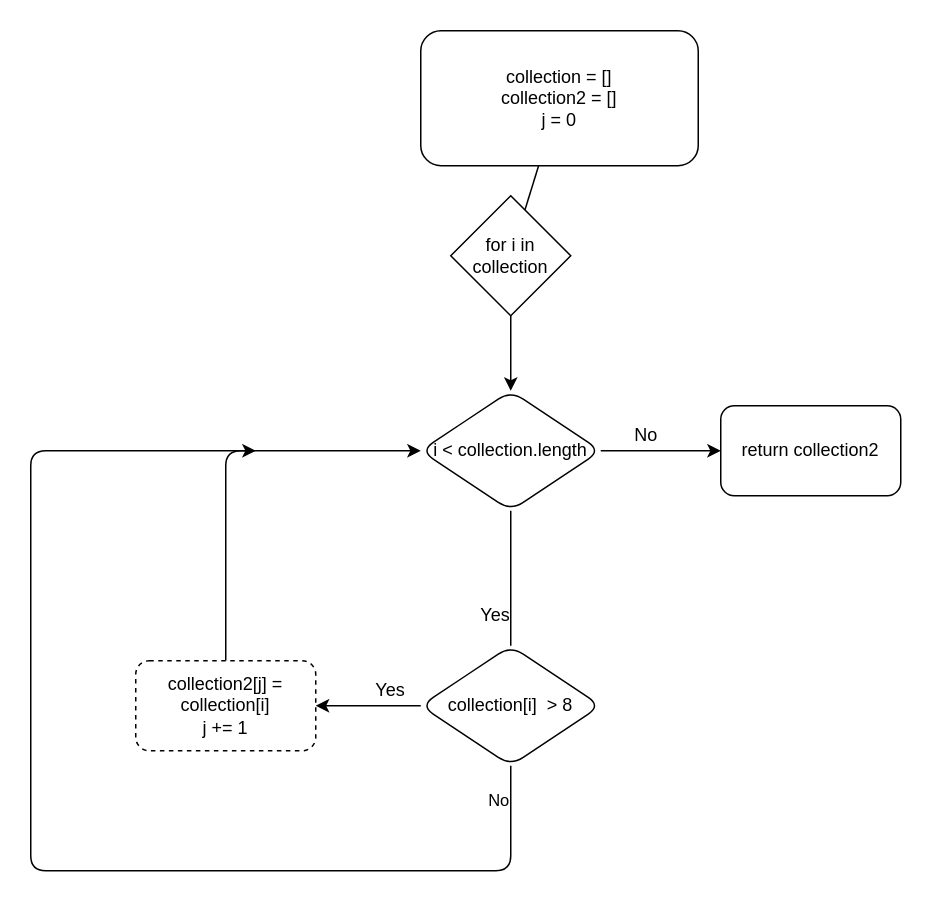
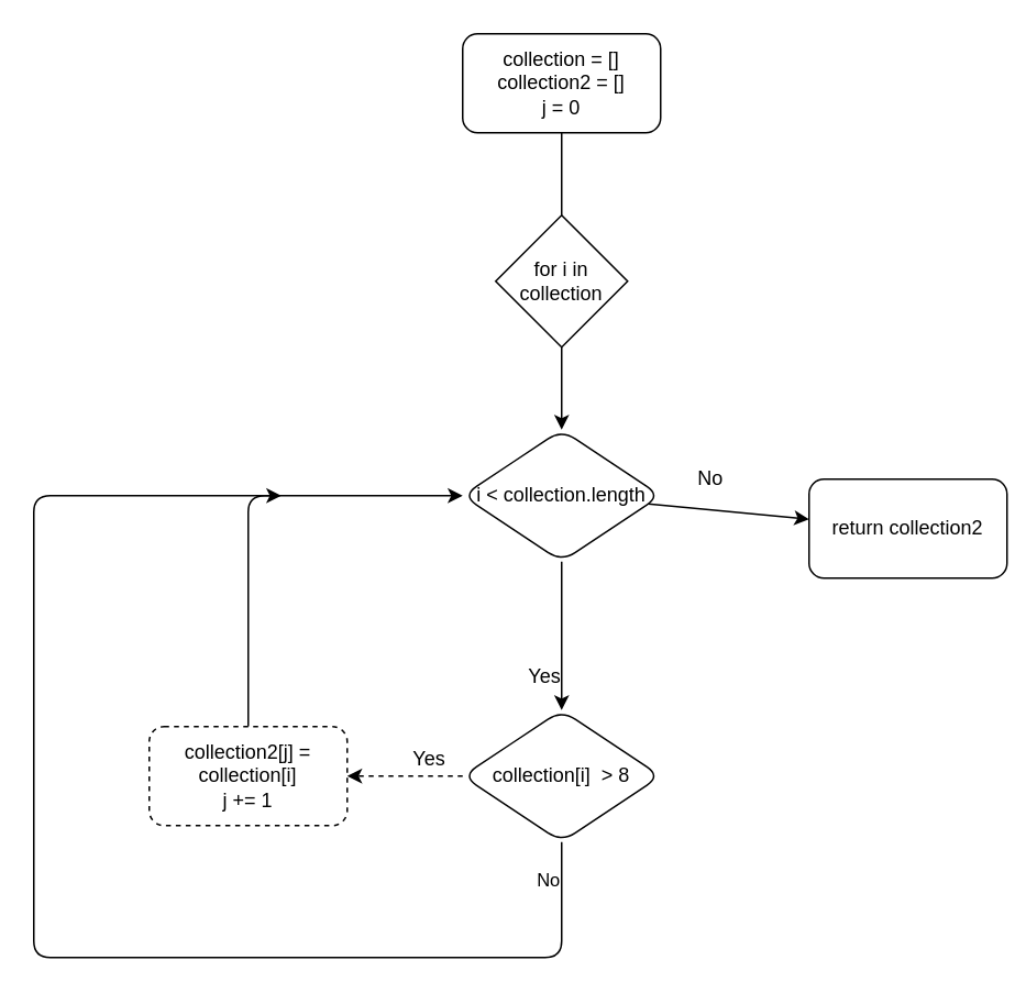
  <mxCell id="0" />
  <mxCell id="1" parent="0" />
  <mxCell id="2" value="" style="edgeStyle=none;html=1;startArrow=none;" edge="1" parent="1" source="13" target="6"><mxGeometry relative="1" as="geometry" /></mxCell>
- <mxCell id="3" value="collection = []&lt;br&gt;collection2 = []&lt;br&gt;j = 0" style="rounded=1;whiteSpace=wrap;html=1;" vertex="1" parent="1"><mxGeometry x="280" y="20" width="185" height="90" as="geometry" /></mxCell>
- <mxCell id="4" value="" style="edgeStyle=none;html=1;endArrow=none;" edge="1" parent="1" source="6" target="10"><mxGeometry relative="1" as="geometry" /></mxCell>
+ <mxCell id="3" value="collection = []&lt;br&gt;collection2 = []&lt;br&gt;j = 0" style="rounded=1;whiteSpace=wrap;html=1;" vertex="1" parent="1"><mxGeometry x="280" y="20" width="120" height="60" as="geometry" /></mxCell>
+ <mxCell id="4" value="" style="edgeStyle=none;html=1;" edge="1" parent="1" source="6" target="10"><mxGeometry relative="1" as="geometry" /></mxCell>
  <mxCell id="5" value="" style="edgeStyle=none;html=1;" edge="1" parent="1" source="6" target="17"><mxGeometry relative="1" as="geometry" /></mxCell>
  <mxCell id="6" value="i &amp;lt; collection.length" style="rhombus;whiteSpace=wrap;html=1;rounded=1;" vertex="1" parent="1"><mxGeometry x="280" y="260" width="120" height="80" as="geometry" /></mxCell>
- <mxCell id="7" value="" style="edgeStyle=none;html=1;" edge="1" parent="1" source="10" target="12"><mxGeometry relative="1" as="geometry" /></mxCell>
+ <mxCell id="7" value="" style="edgeStyle=none;html=1;dashed=1;" edge="1" parent="1" source="10" target="12"><mxGeometry relative="1" as="geometry" /></mxCell>
  <mxCell id="8" style="edgeStyle=none;html=1;" edge="1" parent="1" source="10"><mxGeometry relative="1" as="geometry"><mxPoint x="170" y="300" as="targetPoint" /><Array as="points"><mxPoint x="340" y="580" /><mxPoint x="20" y="580" /><mxPoint x="20" y="300" /></Array></mxGeometry></mxCell>
  <mxCell id="9" value="No" style="edgeLabel;html=1;align=center;verticalAlign=middle;resizable=0;points=[];" vertex="1" connectable="0" parent="8"><mxGeometry x="-0.946" y="-9" relative="1" as="geometry"><mxPoint as="offset" /></mxGeometry></mxCell>
  <mxCell id="10" value="collection[i]&amp;nbsp; &amp;gt; 8" style="rhombus;whiteSpace=wrap;html=1;rounded=1;" vertex="1" parent="1"><mxGeometry x="280" y="430" width="120" height="80" as="geometry" /></mxCell>
  <mxCell id="11" style="edgeStyle=none;html=1;entryX=0;entryY=0.5;entryDx=0;entryDy=0;" edge="1" parent="1" source="12" target="6"><mxGeometry relative="1" as="geometry"><Array as="points"><mxPoint x="150" y="300" /></Array></mxGeometry></mxCell>
  <mxCell id="12" value="collection2[j] = collection[i]&lt;br&gt;j += 1" style="rounded=1;whiteSpace=wrap;html=1;dashed=1;" vertex="1" parent="1"><mxGeometry x="90" y="440" width="120" height="60" as="geometry" /></mxCell>
  <mxCell id="13" value="for i in collection" style="rhombus;whiteSpace=wrap;html=1;" vertex="1" parent="1"><mxGeometry x="300" y="130" width="80" height="80" as="geometry" /></mxCell>
  <mxCell id="14" value="" style="edgeStyle=none;html=1;endArrow=none;" edge="1" parent="1" source="3" target="13"><mxGeometry relative="1" as="geometry"><mxPoint x="340" y="80" as="sourcePoint" /><mxPoint x="340" y="260" as="targetPoint" /></mxGeometry></mxCell>
  <mxCell id="15" value="Yes" style="text;html=1;strokeColor=none;fillColor=none;align=center;verticalAlign=middle;whiteSpace=wrap;rounded=0;" vertex="1" parent="1"><mxGeometry x="310" y="400" width="40" height="20" as="geometry" /></mxCell>
  <mxCell id="16" value="Yes" style="text;html=1;strokeColor=none;fillColor=none;align=center;verticalAlign=middle;whiteSpace=wrap;rounded=0;" vertex="1" parent="1"><mxGeometry x="240" y="450" width="40" height="20" as="geometry" /></mxCell>
- <mxCell id="17" value="return collection2" style="whiteSpace=wrap;html=1;rounded=1;" vertex="1" parent="1"><mxGeometry x="480" y="270" width="120" height="60" as="geometry" /></mxCell>
+ <mxCell id="17" value="return collection2" style="whiteSpace=wrap;html=1;rounded=1;" vertex="1" parent="1"><mxGeometry x="490" y="290" width="120" height="60" as="geometry" /></mxCell>
  <mxCell id="18" value="No" style="text;html=1;align=center;verticalAlign=middle;resizable=0;points=[];autosize=1;strokeColor=none;" vertex="1" parent="1"><mxGeometry x="415" y="280" width="30" height="20" as="geometry" /></mxCell>
